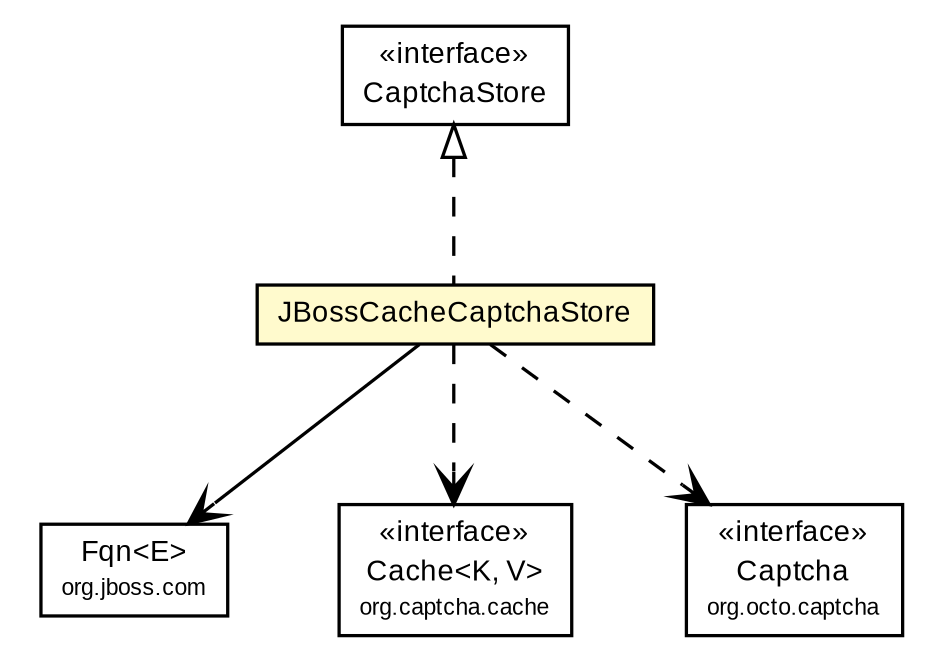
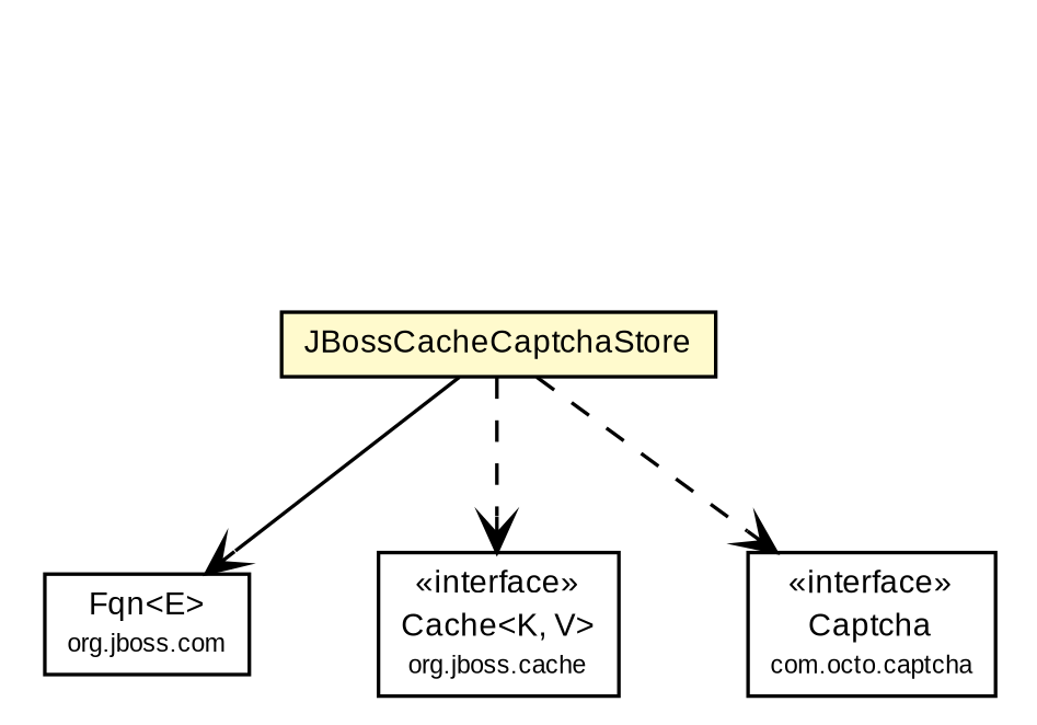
  digraph {
    node [fontcolor=black fontname=arial fontsize=9.0 shape=plaintext]
    edge [arrowhead=open color=black fontcolor=black fontname=arial fontsize=10.0 headport=p labelfontname=arial labelfontsize=10 tailport=p style=dashed]
    n1 [label=<<table border="0" cellborder="1" cellspacing="0" cellpadding="2" port="p" bgcolor="lemonChiffon" href="./JBossCacheCaptchaStore.html"> 		<tr><td><table border="0" cellspacing="0" cellpadding="1"> 			<tr><td> JBossCacheCaptchaStore </td></tr> 		</table></td></tr> 		</table>>]
    n2 [label=<<table border="0" cellborder="1" cellspacing="0" cellpadding="2" port="p" href="http://java.sun.com/j2se/1.4.2/docs/api/org/jboss/cache/Fqn.html"> 		<tr><td><table border="0" cellspacing="0" cellpadding="1"> 			<tr><td> Fqn&lt;E&gt; </td></tr> 			<tr><td><font point-size="7.0"> org.jboss.com </font></td></tr> 		</table></td></tr> 		</table>>]
-   n3 [label=<<table border="0" cellborder="1" cellspacing="0" cellpadding="2" port="p" href="http://java.sun.com/j2se/1.4.2/docs/api/org/jboss/cache/Cache.html"> 		<tr><td><table border="0" cellspacing="0" cellpadding="1"> 			<tr><td> &laquo;interface&raquo; </td></tr> 			<tr><td> Cache&lt;K, V&gt; </td></tr> 			<tr><td><font point-size="7.0"> org.captcha.cache </font></td></tr> 		</table></td></tr> 		</table>>]
-   n4 [label=<<table border="0" cellborder="1" cellspacing="0" cellpadding="2" port="p" href="http://java.sun.com/j2se/1.4.2/docs/api/com/octo/captcha/Captcha.html"> 		<tr><td><table border="0" cellspacing="0" cellpadding="1"> 			<tr><td> &laquo;interface&raquo; </td></tr> 			<tr><td> Captcha </td></tr> 			<tr><td><font point-size="7.0"> org.octo.captcha </font></td></tr> 		</table></td></tr> 		</table>>]
-   n5 [label=<<table border="0" cellborder="1" cellspacing="0" cellpadding="2" port="p" href="http://java.sun.com/j2se/1.4.2/docs/api/com/octo/captcha/service/captchastore/CaptchaStore.html"> 		<tr><td><table border="0" cellspacing="0" cellpadding="1"> 			<tr><td> &laquo;interface&raquo; </td></tr> 			<tr><td> CaptchaStore </td></tr> 		</table></td></tr> 		</table>>]
+   n3 [label=<<table border="0" cellborder="1" cellspacing="0" cellpadding="2" port="p" href="http://java.sun.com/j2se/1.4.2/docs/api/org/jboss/cache/Cache.html"> 		<tr><td><table border="0" cellspacing="0" cellpadding="1"> 			<tr><td> &laquo;interface&raquo; </td></tr> 			<tr><td> Cache&lt;K, V&gt; </td></tr> 			<tr><td><font point-size="7.0"> org.jboss.cache </font></td></tr> 		</table></td></tr> 		</table>>]
+   n4 [label=<<table border="0" cellborder="1" cellspacing="0" cellpadding="2" port="p" href="http://java.sun.com/j2se/1.4.2/docs/api/com/octo/captcha/Captcha.html"> 		<tr><td><table border="0" cellspacing="0" cellpadding="1"> 			<tr><td> &laquo;interface&raquo; </td></tr> 			<tr><td> Captcha </td></tr> 			<tr><td><font point-size="7.0"> com.octo.captcha </font></td></tr> 		</table></td></tr> 		</table>>]
    n1 -> n2 [style=""]
    n1 -> n3
    n1 -> n4
-   n5 -> n1 [arrowtail=empty dir=back fontsize=10 arrowhead="" color="" fontcolor=""]
  }
